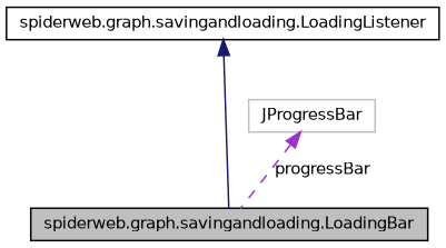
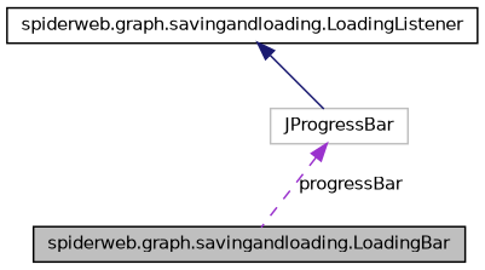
  digraph {
    node [color=black fillcolor=white fontname=Helvetica fontsize=10 shape=record style=filled]
    edge [dir=back fontname=Helvetica fontsize=10 labelfontname=Helvetica labelfontsize=10]
    n1 [fillcolor=grey75 fontcolor=black height=0.2 label="spiderweb.graph.savingandloading.LoadingBar" width=0.4]
    n2 [height=0.2 label="spiderweb.graph.savingandloading.LoadingListener" width=0.4]
    n3 [color=grey75 height=0.2 label=JProgressBar width=0.4]
-   n2 -> n1 [color=midnightblue style=solid]
+   n2 -> n3 [color=midnightblue style=solid]
    n3 -> n1 [color=darkorchid3 label=progressBar style=dashed]
  }
